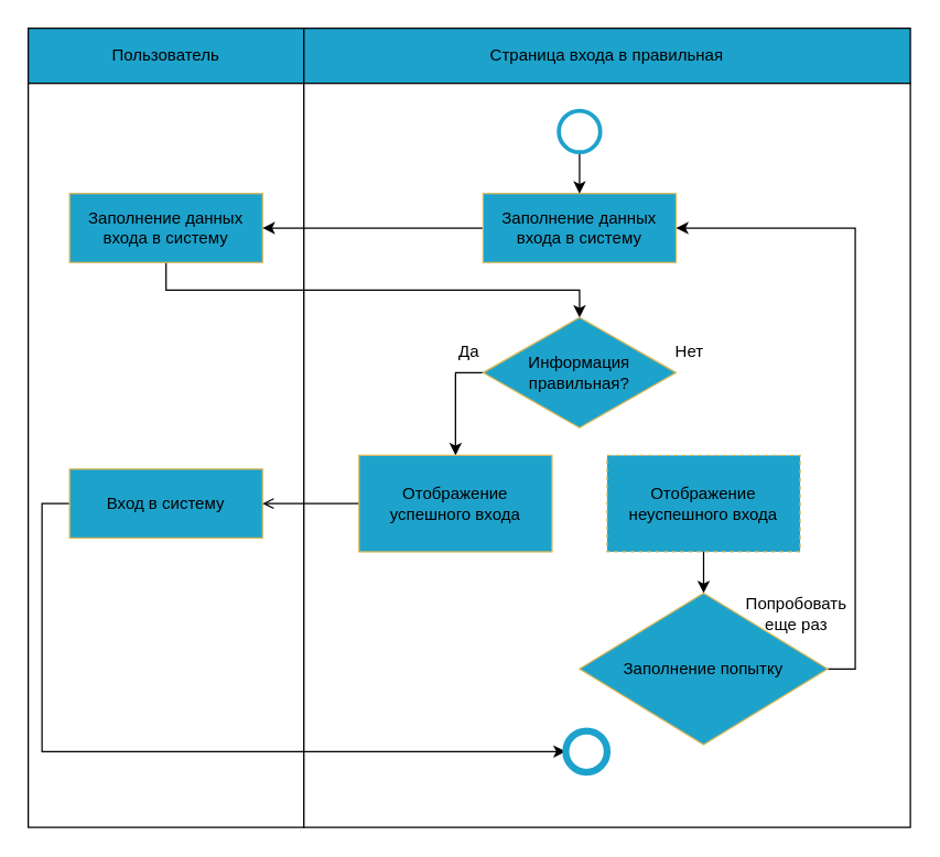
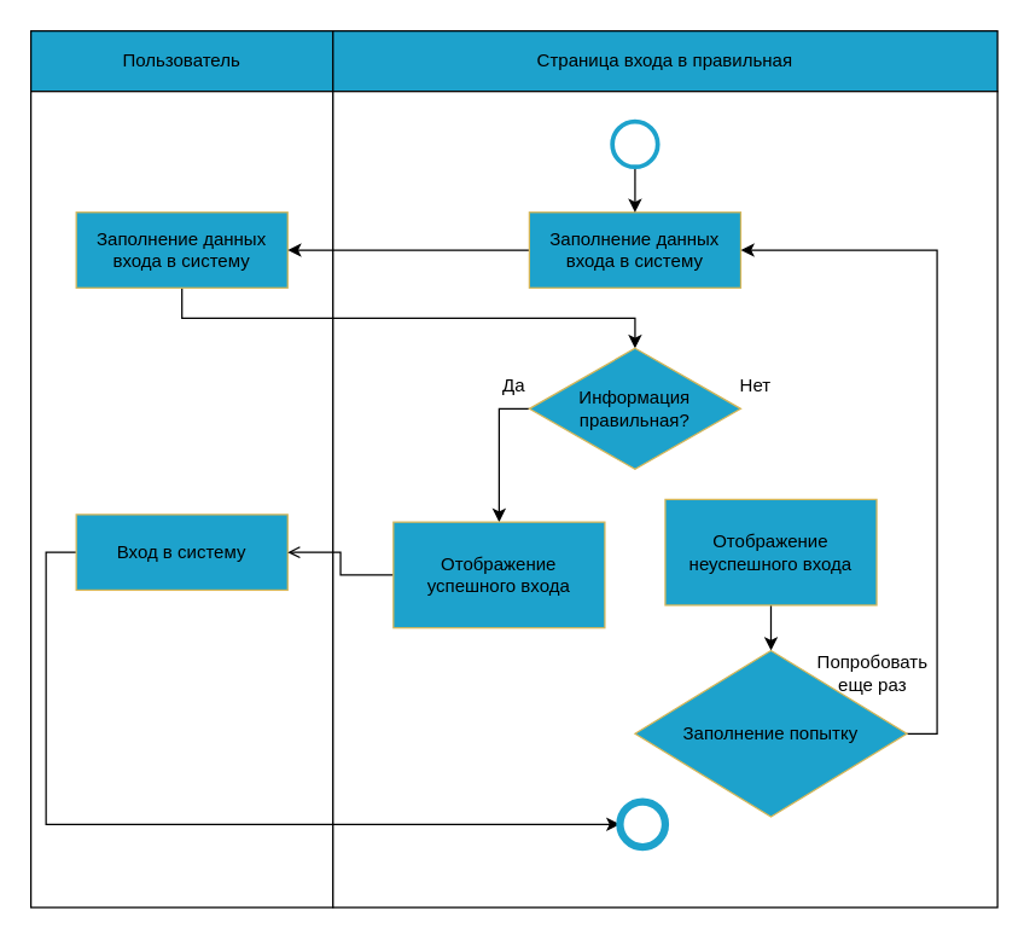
  <mxCell id="0" />
  <mxCell id="1" parent="0" />
  <mxCell id="2" value="Пользователь" style="rounded=0;whiteSpace=wrap;html=1;fillColor=#1da2cc;strokeColor=#000000;" parent="1" vertex="1"><mxGeometry x="20" y="20" width="200" height="40" as="geometry" /></mxCell>
  <mxCell id="3" value="Страница входа в правильная" style="rounded=0;whiteSpace=wrap;html=1;fillColor=#1da2cc;strokeColor=#000000;" parent="1" vertex="1"><mxGeometry x="220" y="20" width="440" height="40" as="geometry" /></mxCell>
  <mxCell id="4" value="" style="rounded=0;whiteSpace=wrap;html=1;" parent="1" vertex="1"><mxGeometry x="20" y="60" width="200" height="540" as="geometry" /></mxCell>
  <mxCell id="5" value="" style="rounded=0;whiteSpace=wrap;html=1;" parent="1" vertex="1"><mxGeometry x="220" y="60" width="440" height="540" as="geometry" /></mxCell>
  <mxCell id="6" style="edgeStyle=orthogonalEdgeStyle;rounded=0;orthogonalLoop=1;jettySize=auto;html=1;exitX=0.5;exitY=1;exitDx=0;exitDy=0;entryX=0.5;entryY=0;entryDx=0;entryDy=0;" parent="1" source="7" target="15" edge="1"><mxGeometry relative="1" as="geometry" /></mxCell>
  <mxCell id="7" value="&lt;div&gt;Заполнение данных входа в систему&lt;/div&gt;" style="rounded=0;whiteSpace=wrap;html=1;fillColor=#1da2cc;strokeColor=#d6b656;" parent="1" vertex="1"><mxGeometry x="50" y="140" width="140" height="50" as="geometry" /></mxCell>
  <mxCell id="8" style="edgeStyle=orthogonalEdgeStyle;rounded=0;orthogonalLoop=1;jettySize=auto;html=1;exitX=0;exitY=0.5;exitDx=0;exitDy=0;entryX=0;entryY=0.5;entryDx=0;entryDy=0;" parent="1" source="9" target="22" edge="1"><mxGeometry relative="1" as="geometry" /></mxCell>
  <mxCell id="9" value="Вход в систему" style="rounded=0;whiteSpace=wrap;html=1;fillColor=#1da2cc;strokeColor=#d6b656;" parent="1" vertex="1"><mxGeometry x="50" y="340" width="140" height="50" as="geometry" /></mxCell>
  <mxCell id="10" style="edgeStyle=orthogonalEdgeStyle;rounded=0;orthogonalLoop=1;jettySize=auto;html=1;exitX=0;exitY=0.5;exitDx=0;exitDy=0;entryX=1;entryY=0.5;entryDx=0;entryDy=0;" parent="1" source="11" target="7" edge="1"><mxGeometry relative="1" as="geometry" /></mxCell>
  <mxCell id="11" value="&lt;div&gt;Заполнение данных входа в систему&lt;/div&gt;" style="rounded=0;whiteSpace=wrap;html=1;fillColor=#1da2cc;strokeColor=#d6b656;" parent="1" vertex="1"><mxGeometry x="350" y="140" width="140" height="50" as="geometry" /></mxCell>
  <mxCell id="12" value="" style="edgeStyle=orthogonalEdgeStyle;rounded=0;orthogonalLoop=1;jettySize=auto;html=1;" parent="1" source="13" target="11" edge="1"><mxGeometry relative="1" as="geometry" /></mxCell>
  <mxCell id="13" value="" style="ellipse;whiteSpace=wrap;html=1;fillColor=#FFFFFF;strokeColor=#1da2cc;strokeWidth=3;" parent="1" vertex="1"><mxGeometry x="405" y="80" width="30" height="30" as="geometry" /></mxCell>
  <mxCell id="14" style="edgeStyle=orthogonalEdgeStyle;rounded=0;orthogonalLoop=1;jettySize=auto;html=1;exitX=0;exitY=0.5;exitDx=0;exitDy=0;entryX=0.5;entryY=0;entryDx=0;entryDy=0;" parent="1" source="15" target="17" edge="1"><mxGeometry relative="1" as="geometry" /></mxCell>
  <mxCell id="15" value="&lt;div&gt;Информация правильная?&lt;/div&gt;" style="rhombus;whiteSpace=wrap;html=1;fillColor=#1da2cc;strokeColor=#d6b656;" parent="1" vertex="1"><mxGeometry x="350" y="230" width="140" height="80" as="geometry" /></mxCell>
  <mxCell id="16" value="" style="edgeStyle=orthogonalEdgeStyle;rounded=0;orthogonalLoop=1;jettySize=auto;html=1;endArrow=open;" parent="1" source="17" target="9" edge="1"><mxGeometry relative="1" as="geometry" /></mxCell>
- <mxCell id="17" value="Отображение успешного входа" style="rounded=0;whiteSpace=wrap;html=1;fillColor=#1da2cc;strokeColor=#d6b656;" parent="1" vertex="1"><mxGeometry x="260" y="330" width="140" height="70" as="geometry" /></mxCell>
+ <mxCell id="17" value="Отображение успешного входа" style="rounded=0;whiteSpace=wrap;html=1;fillColor=#1da2cc;strokeColor=#d6b656;" parent="1" vertex="1"><mxGeometry x="260" y="345" width="140" height="70" as="geometry" /></mxCell>
  <mxCell id="18" value="" style="edgeStyle=orthogonalEdgeStyle;rounded=0;orthogonalLoop=1;jettySize=auto;html=1;" parent="1" source="19" target="21" edge="1"><mxGeometry relative="1" as="geometry" /></mxCell>
- <mxCell id="19" value="&lt;div&gt;Отображение неуспешного входа&lt;/div&gt;" style="rounded=0;whiteSpace=wrap;html=1;fillColor=#1da2cc;strokeColor=#d6b656;dashed=1;" parent="1" vertex="1"><mxGeometry x="440" y="330" width="140" height="70" as="geometry" /></mxCell>
+ <mxCell id="19" value="&lt;div&gt;Отображение неуспешного входа&lt;/div&gt;" style="rounded=0;whiteSpace=wrap;html=1;fillColor=#1da2cc;strokeColor=#d6b656;" parent="1" vertex="1"><mxGeometry x="440" y="330" width="140" height="70" as="geometry" /></mxCell>
  <mxCell id="20" style="edgeStyle=orthogonalEdgeStyle;rounded=0;orthogonalLoop=1;jettySize=auto;html=1;exitX=1;exitY=0.5;exitDx=0;exitDy=0;entryX=1;entryY=0.5;entryDx=0;entryDy=0;" parent="1" source="21" target="11" edge="1"><mxGeometry relative="1" as="geometry" /></mxCell>
  <mxCell id="21" value="&lt;div&gt;Заполнение попытку&lt;/div&gt;" style="rhombus;whiteSpace=wrap;html=1;fillColor=#1da2cc;strokeColor=#d6b656;" parent="1" vertex="1"><mxGeometry x="420" y="430" width="180" height="110" as="geometry" /></mxCell>
  <mxCell id="22" value="" style="ellipse;whiteSpace=wrap;html=1;fillColor=#ffffff;strokeColor=#1da2cc;strokeWidth=5;" parent="1" vertex="1"><mxGeometry x="410" y="530" width="30" height="30" as="geometry" /></mxCell>
  <mxCell id="23" value="Да" style="text;html=1;strokeColor=none;fillColor=none;align=center;verticalAlign=middle;whiteSpace=wrap;rounded=0;" parent="1" vertex="1"><mxGeometry x="310" y="240" width="60" height="30" as="geometry" /></mxCell>
  <mxCell id="24" value="Нет" style="text;html=1;strokeColor=none;fillColor=none;align=center;verticalAlign=middle;whiteSpace=wrap;rounded=0;" parent="1" vertex="1"><mxGeometry x="470" y="240" width="60" height="30" as="geometry" /></mxCell>
  <mxCell id="25" value="Попробовать еще раз" style="text;html=1;strokeColor=none;fillColor=none;align=center;verticalAlign=middle;whiteSpace=wrap;rounded=0;" parent="1" vertex="1"><mxGeometry x="530" y="430" width="95" height="30" as="geometry" /></mxCell>
